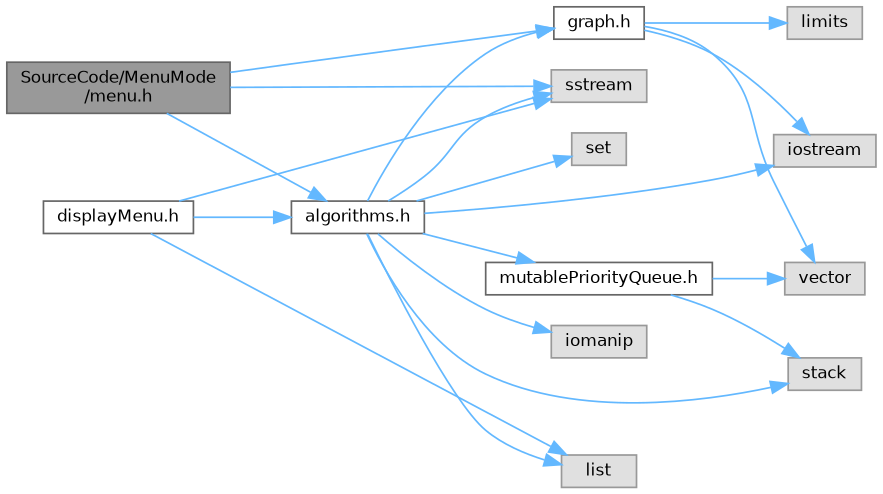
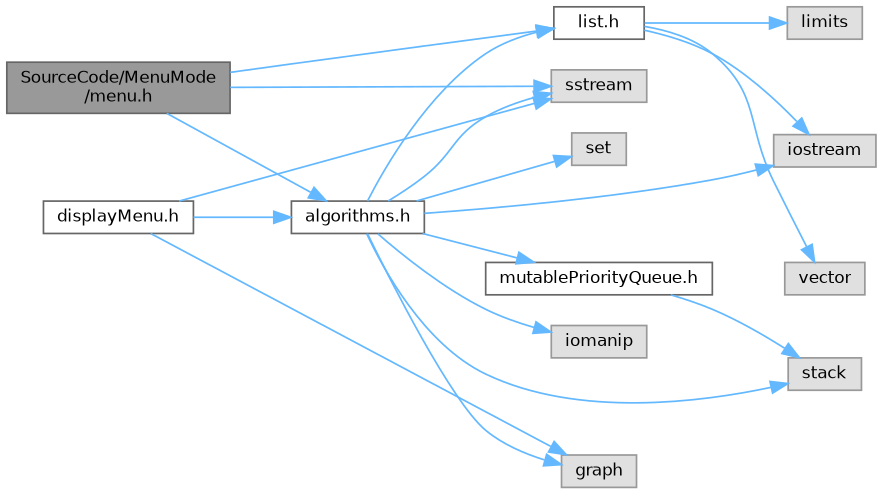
  digraph {
    rankdir=LR
    node [color=grey60 fillcolor="#E0E0E0" fontname=Helvetica fontsize=10 shape=box style=filled]
    edge [color=steelblue1 fontname=Helvetica fontsize=10 labelfontname=Helvetica labelfontsize=10 style=solid]
    n1 [color=gray40 fillcolor=grey60 fontcolor=black height=0.2 label="SourceCode/MenuMode\l/menu.h" width=0.4]
-   n2 [color=grey40 fillcolor=white height=0.2 label="graph.h" width=0.4]
+   n2 [color=grey40 fillcolor=white height=0.2 label="list.h" width=0.4]
    n3 [color=grey40 fillcolor=white height=0.2 label="algorithms.h" width=0.4]
    n4 [height=0.2 label=sstream width=0.4]
    n5 [height=0.2 label=iostream width=0.4]
    n6 [height=0.2 label=vector width=0.4]
    n7 [height=0.2 label=limits width=0.4]
    n8 [height=0.2 label=stack width=0.4]
    n9 [height=0.2 label=iomanip width=0.4]
-   n10 [height=0.2 label=list width=0.4]
+   n10 [height=0.2 label="graph" width=0.4]
    n11 [height=0.2 label=set width=0.4]
    n12 [color=grey40 fillcolor=white height=0.2 label="mutablePriorityQueue.h" width=0.4]
    n13 [color=grey40 fillcolor=white height=0.2 label="displayMenu.h" width=0.4]
    n1 -> n2
    n1 -> n3
    n1 -> n4
    n2 -> n5
    n2 -> n6
    n2 -> n7
    n3 -> n2
    n3 -> n4
    n3 -> n5
    n3 -> n8
    n3 -> n9
    n3 -> n10
    n3 -> n11
    n3 -> n12
-   n12 -> n6
    n12 -> n8
    n13 -> n3
    n13 -> n4
    n13 -> n10
  }
